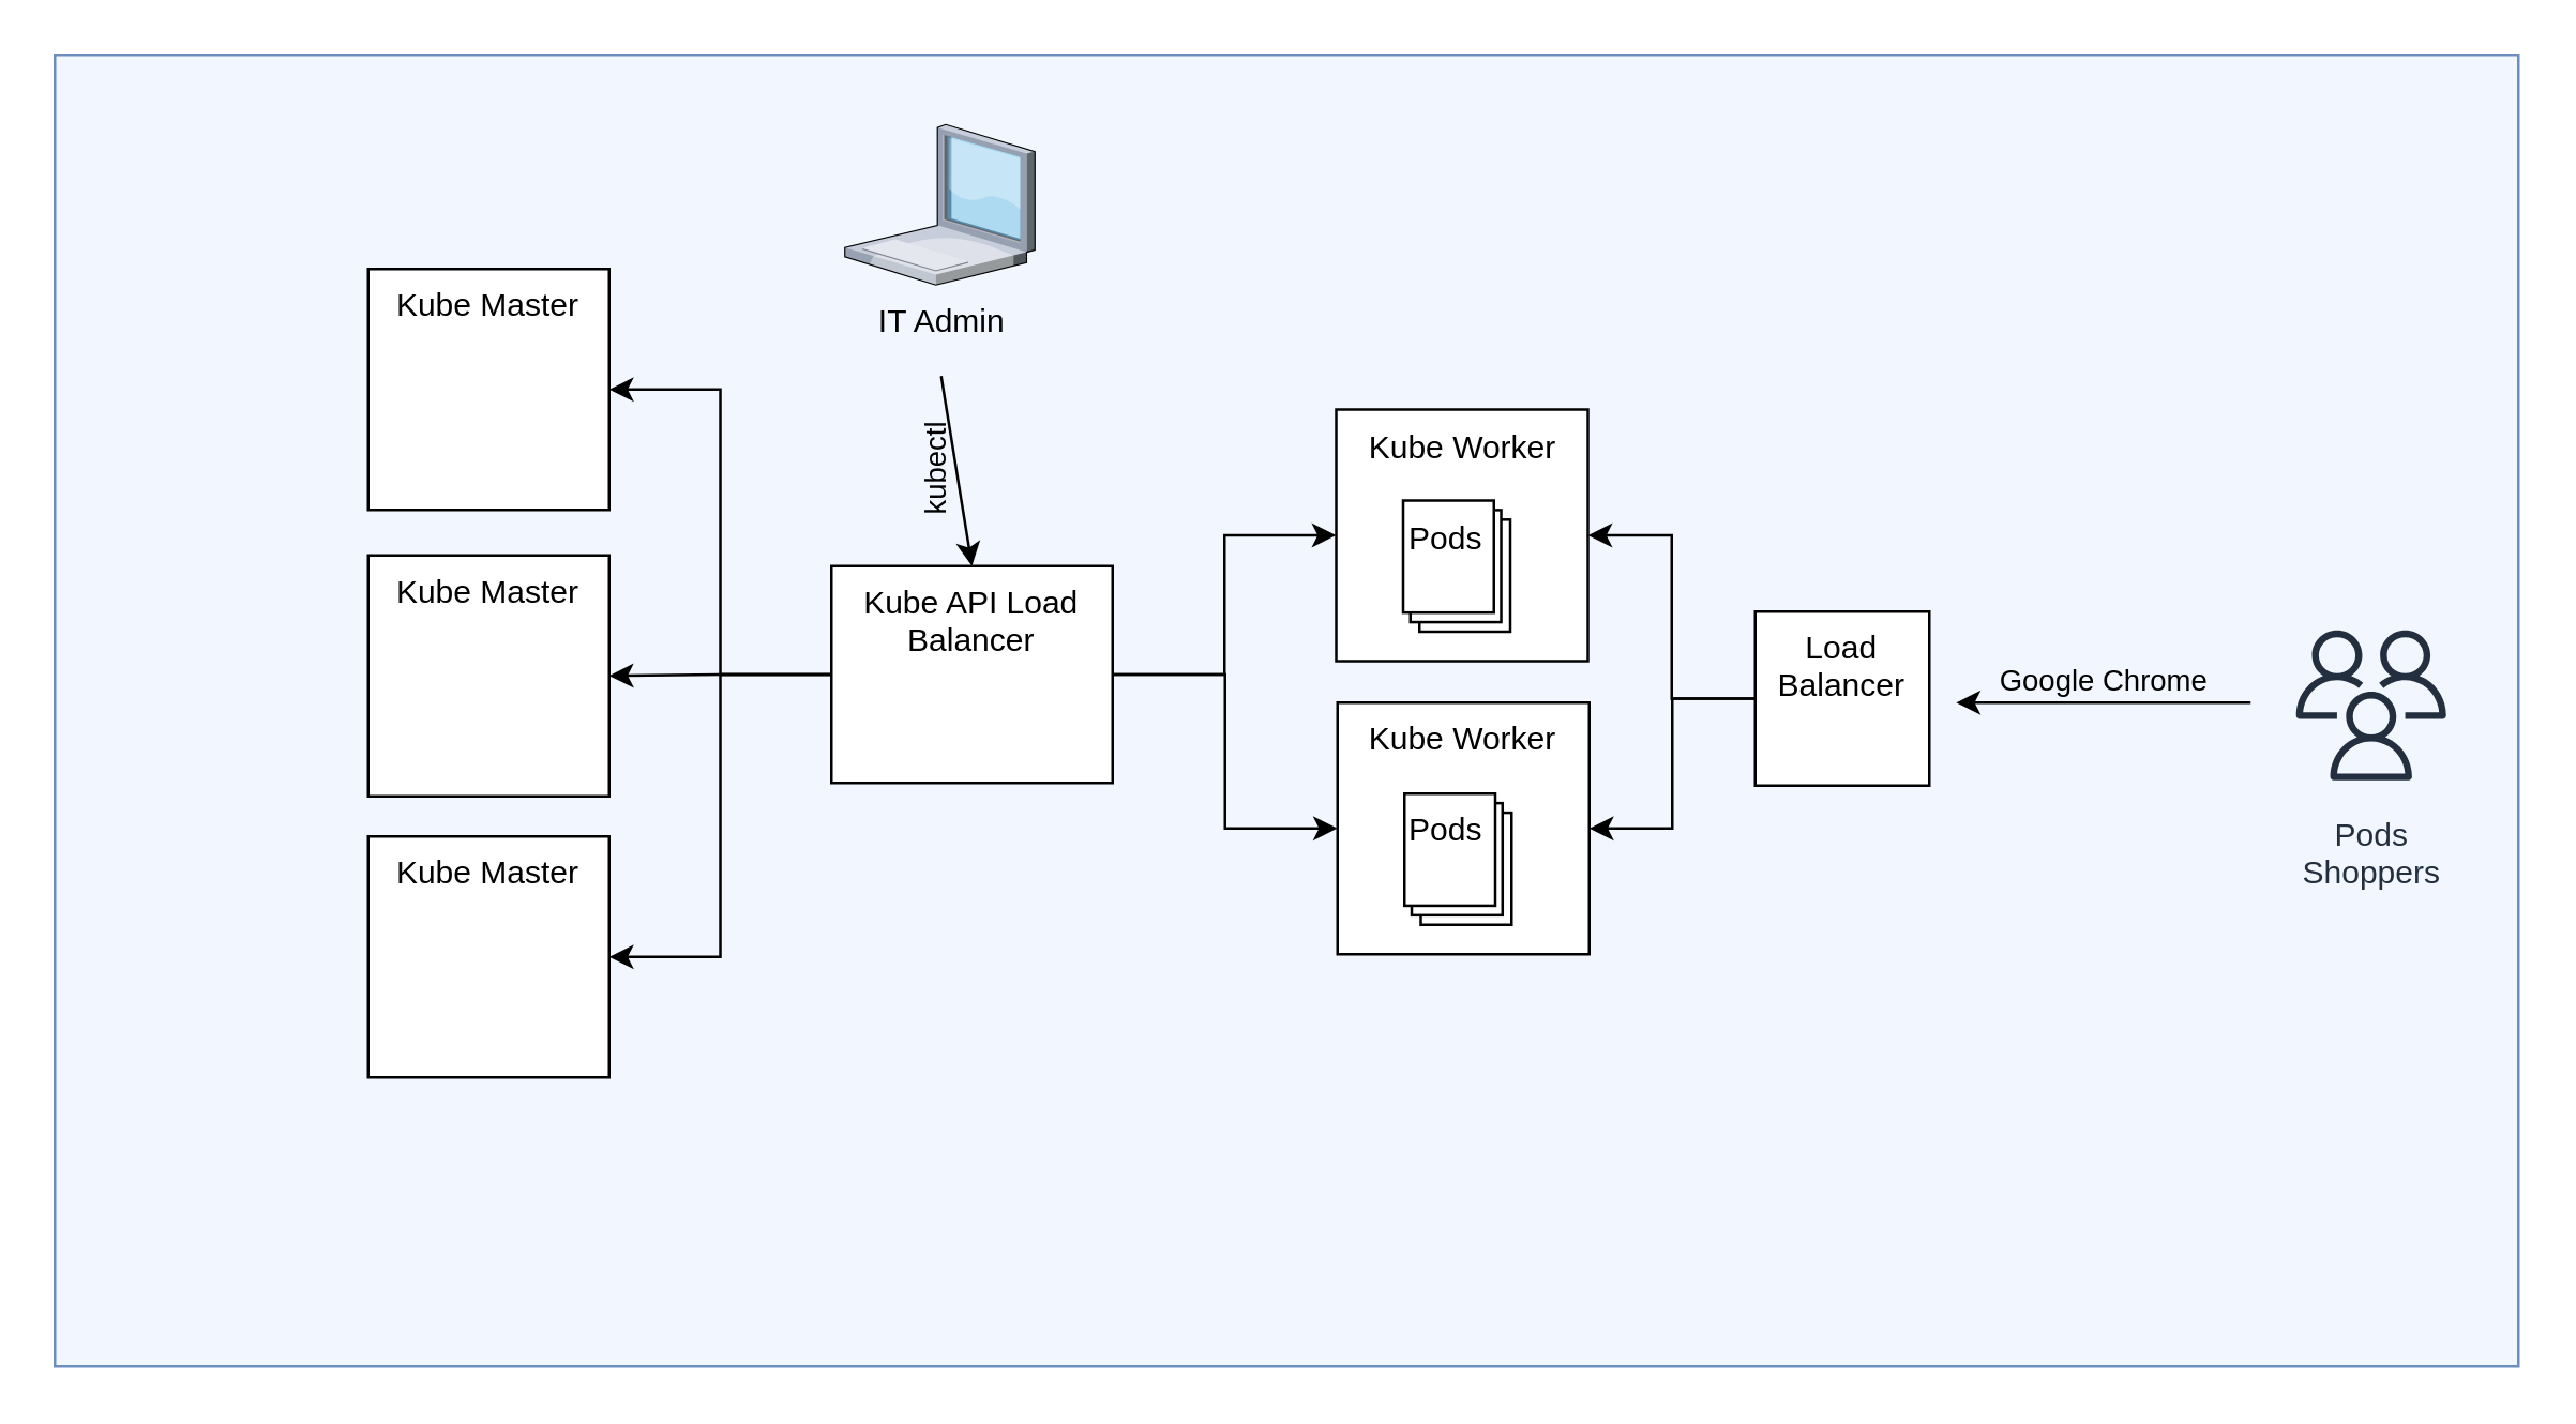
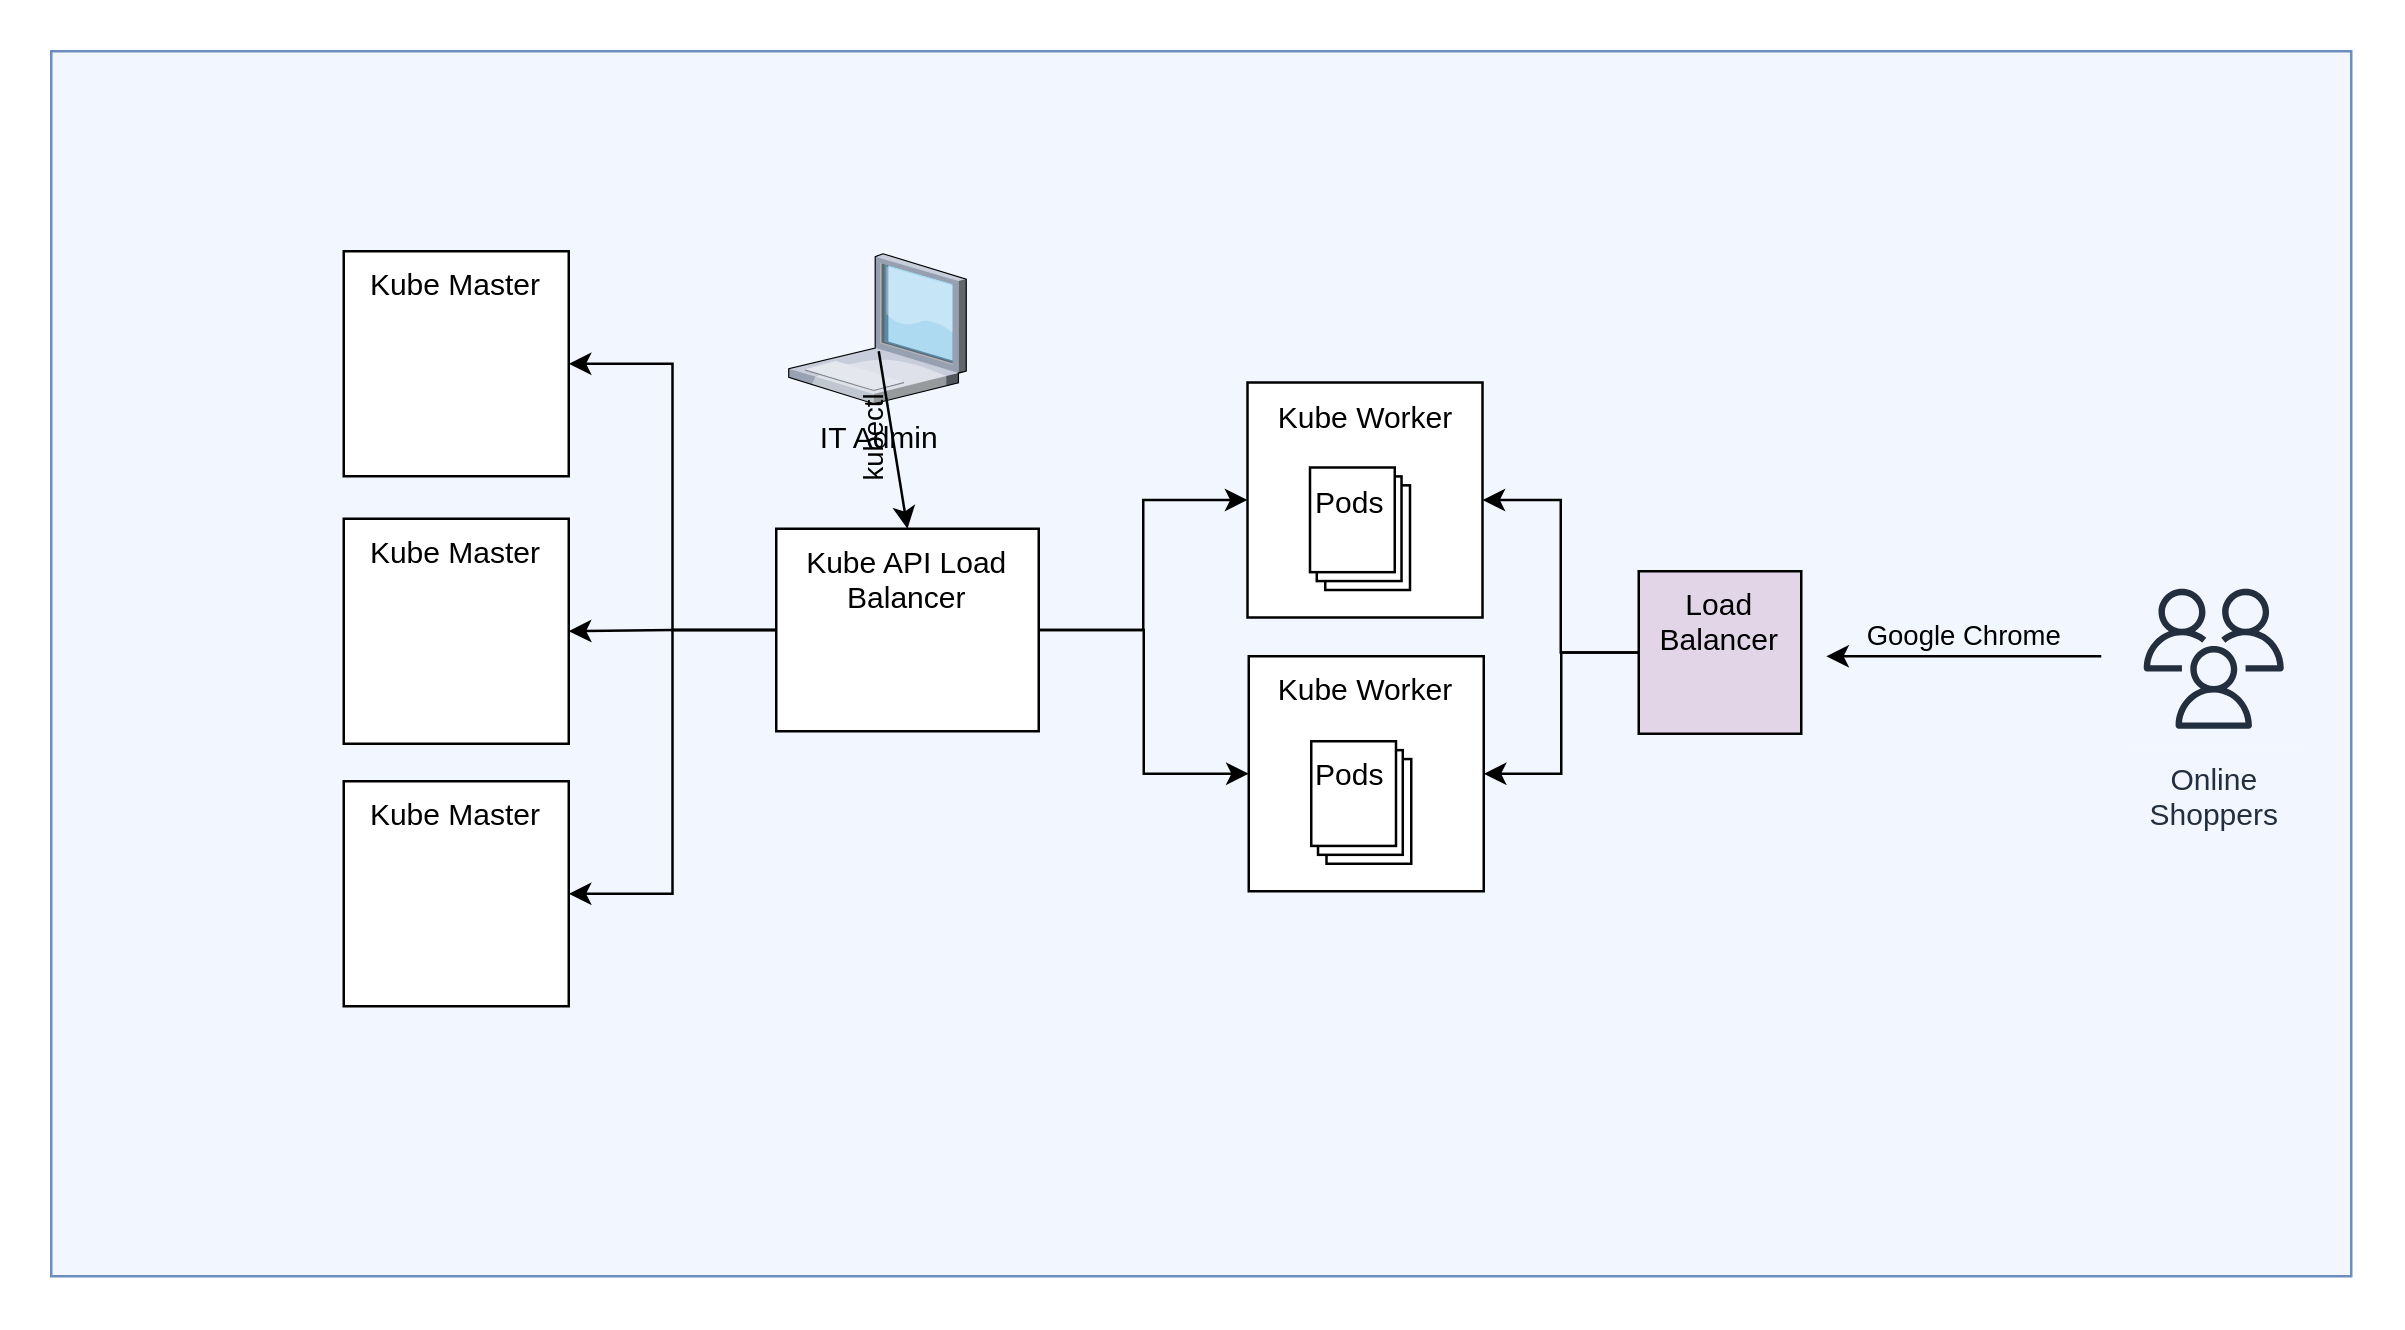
  <mxCell id="0" />
  <mxCell id="1" parent="0" />
  <mxCell id="2" value="" style="rounded=0;whiteSpace=wrap;html=1;fillColor=#F2F7FF;strokeColor=#6c8ebf;gradientColor=none;" parent="1" vertex="1"><mxGeometry x="20" y="20" width="920" height="490" as="geometry" /></mxCell>
  <mxCell id="3" style="edgeStyle=orthogonalEdgeStyle;rounded=0;orthogonalLoop=1;jettySize=auto;html=1;exitX=0;exitY=0.5;exitDx=0;exitDy=0;entryX=1;entryY=0.5;entryDx=0;entryDy=0;" edge="1" parent="1" source="5" target="18"><mxGeometry relative="1" as="geometry" /></mxCell>
  <mxCell id="4" style="edgeStyle=orthogonalEdgeStyle;rounded=0;orthogonalLoop=1;jettySize=auto;html=1;exitX=0;exitY=0.5;exitDx=0;exitDy=0;entryX=1;entryY=0.5;entryDx=0;entryDy=0;" edge="1" parent="1" source="5" target="27"><mxGeometry relative="1" as="geometry" /></mxCell>
- <mxCell id="5" value="Load Balancer&lt;br&gt;" style="whiteSpace=wrap;html=1;aspect=fixed;horizontal=1;verticalAlign=top;" vertex="1" parent="1"><mxGeometry x="655" y="228" width="65" height="65" as="geometry" /></mxCell>
- <mxCell id="6" value="IT Admin" style="verticalLabelPosition=bottom;aspect=fixed;html=1;verticalAlign=top;strokeColor=none;align=center;outlineConnect=0;shape=mxgraph.citrix.laptop_1;" parent="1" vertex="1"><mxGeometry x="315" y="46" width="71" height="60" as="geometry" /></mxCell>
- <mxCell id="7" value="Pods&lt;br&gt;Shoppers&lt;br&gt;&lt;br&gt;" style="outlineConnect=0;fontColor=#232F3E;gradientColor=none;strokeColor=#232F3E;fillColor=#F2F7FF;dashed=0;verticalLabelPosition=bottom;verticalAlign=top;align=center;html=1;fontSize=12;fontStyle=0;aspect=fixed;shape=mxgraph.aws4.resourceIcon;resIcon=mxgraph.aws4.users;labelBackgroundColor=none;" parent="1" vertex="1"><mxGeometry x="850" y="228" width="70" height="70" as="geometry" /></mxCell>
+ <mxCell id="5" value="Load Balancer&lt;br&gt;" style="whiteSpace=wrap;html=1;aspect=fixed;horizontal=1;verticalAlign=top;fillColor=#e1d5e7;" vertex="1" parent="1"><mxGeometry x="655" y="228" width="65" height="65" as="geometry" /></mxCell>
+ <mxCell id="6" value="IT Admin" style="verticalLabelPosition=bottom;aspect=fixed;html=1;verticalAlign=top;strokeColor=none;align=center;outlineConnect=0;shape=mxgraph.citrix.laptop_1;" parent="1" vertex="1"><mxGeometry x="315" y="101" width="71" height="60" as="geometry" /></mxCell>
+ <mxCell id="7" value="Online&lt;br&gt;Shoppers&lt;br&gt;&lt;br&gt;" style="outlineConnect=0;fontColor=#232F3E;gradientColor=none;strokeColor=#232F3E;fillColor=#F2F7FF;dashed=0;verticalLabelPosition=bottom;verticalAlign=top;align=center;html=1;fontSize=12;fontStyle=0;aspect=fixed;shape=mxgraph.aws4.resourceIcon;resIcon=mxgraph.aws4.users;labelBackgroundColor=none;" parent="1" vertex="1"><mxGeometry x="850" y="228" width="70" height="70" as="geometry" /></mxCell>
  <mxCell id="8" value="Google Chrome&lt;br&gt;" style="endArrow=classic;html=1;spacingBottom=17;labelBackgroundColor=#F2F7FF;" parent="1" edge="1"><mxGeometry width="50" height="50" relative="1" as="geometry"><mxPoint x="840" y="262" as="sourcePoint" /><mxPoint x="730" y="262" as="targetPoint" /></mxGeometry></mxCell>
  <mxCell id="9" style="edgeStyle=orthogonalEdgeStyle;rounded=0;orthogonalLoop=1;jettySize=auto;html=1;exitX=0.5;exitY=0;exitDx=0;exitDy=0;" edge="1" parent="1" source="14" target="18"><mxGeometry relative="1" as="geometry" /></mxCell>
  <mxCell id="10" style="edgeStyle=orthogonalEdgeStyle;rounded=0;orthogonalLoop=1;jettySize=auto;html=1;exitX=0.5;exitY=0;exitDx=0;exitDy=0;entryX=0;entryY=0.5;entryDx=0;entryDy=0;" edge="1" parent="1" source="14" target="27"><mxGeometry relative="1" as="geometry" /></mxCell>
  <mxCell id="11" style="edgeStyle=orthogonalEdgeStyle;rounded=0;orthogonalLoop=1;jettySize=auto;html=1;exitX=0.5;exitY=1;exitDx=0;exitDy=0;entryX=1;entryY=0.5;entryDx=0;entryDy=0;labelBackgroundColor=none;" edge="1" parent="1" source="14" target="36"><mxGeometry relative="1" as="geometry" /></mxCell>
  <mxCell id="12" style="edgeStyle=orthogonalEdgeStyle;rounded=0;orthogonalLoop=1;jettySize=auto;html=1;exitX=0.5;exitY=1;exitDx=0;exitDy=0;entryX=1;entryY=0.5;entryDx=0;entryDy=0;labelBackgroundColor=none;" edge="1" parent="1" source="14" target="37"><mxGeometry relative="1" as="geometry" /></mxCell>
  <mxCell id="13" style="edgeStyle=orthogonalEdgeStyle;rounded=0;orthogonalLoop=1;jettySize=auto;html=1;exitX=0.5;exitY=1;exitDx=0;exitDy=0;entryX=1;entryY=0.5;entryDx=0;entryDy=0;labelBackgroundColor=none;" edge="1" parent="1" source="14" target="35"><mxGeometry relative="1" as="geometry" /></mxCell>
  <mxCell id="14" value="Kube API Load Balancer&lt;br&gt;" style="whiteSpace=wrap;html=1;aspect=fixed;horizontal=1;verticalAlign=top;direction=south;" vertex="1" parent="1"><mxGeometry x="310" y="211" width="105" height="81" as="geometry" /></mxCell>
  <mxCell id="15" value="" style="group" vertex="1" connectable="0" parent="1"><mxGeometry x="498.5" y="152.5" width="94" height="94" as="geometry" /></mxCell>
  <mxCell id="16" value="" style="group" vertex="1" connectable="0" parent="15"><mxGeometry width="94" height="94" as="geometry" /></mxCell>
  <mxCell id="17" value="" style="group" vertex="1" connectable="0" parent="16"><mxGeometry width="94" height="94" as="geometry" /></mxCell>
  <mxCell id="18" value="Kube Worker&lt;br&gt;" style="whiteSpace=wrap;html=1;aspect=fixed;horizontal=1;verticalAlign=top;" vertex="1" parent="17"><mxGeometry width="94" height="94" as="geometry" /></mxCell>
  <mxCell id="19" value="" style="group" vertex="1" connectable="0" parent="17"><mxGeometry x="25" y="34" width="40" height="49" as="geometry" /></mxCell>
  <mxCell id="20" value="" style="group" vertex="1" connectable="0" parent="19"><mxGeometry width="40" height="49" as="geometry" /></mxCell>
  <mxCell id="21" value="Pods&lt;br&gt;" style="rounded=0;whiteSpace=wrap;html=1;align=left;verticalAlign=top;" vertex="1" parent="20"><mxGeometry x="6.102" y="7.127" width="33.898" height="41.873" as="geometry" /></mxCell>
  <mxCell id="22" value="Pods&lt;br&gt;" style="rounded=0;whiteSpace=wrap;html=1;align=left;verticalAlign=top;" vertex="1" parent="20"><mxGeometry x="2.712" y="3.564" width="33.898" height="41.873" as="geometry" /></mxCell>
  <mxCell id="23" value="Pods&lt;br&gt;" style="rounded=0;whiteSpace=wrap;html=1;align=left;verticalAlign=top;" vertex="1" parent="20"><mxGeometry width="33.898" height="41.873" as="geometry" /></mxCell>
  <mxCell id="24" value="" style="group" vertex="1" connectable="0" parent="1"><mxGeometry x="499" y="262" width="94" height="94" as="geometry" /></mxCell>
  <mxCell id="25" value="" style="group" vertex="1" connectable="0" parent="24"><mxGeometry width="94" height="94" as="geometry" /></mxCell>
  <mxCell id="26" value="" style="group" vertex="1" connectable="0" parent="25"><mxGeometry width="94" height="94" as="geometry" /></mxCell>
  <mxCell id="27" value="Kube Worker&lt;br&gt;" style="whiteSpace=wrap;html=1;aspect=fixed;horizontal=1;verticalAlign=top;" vertex="1" parent="26"><mxGeometry width="94" height="94" as="geometry" /></mxCell>
  <mxCell id="28" value="" style="group" vertex="1" connectable="0" parent="26"><mxGeometry x="25" y="34" width="40" height="49" as="geometry" /></mxCell>
  <mxCell id="29" value="" style="group" vertex="1" connectable="0" parent="28"><mxGeometry width="40" height="49" as="geometry" /></mxCell>
  <mxCell id="30" value="Pods&lt;br&gt;" style="rounded=0;whiteSpace=wrap;html=1;align=left;verticalAlign=top;" vertex="1" parent="29"><mxGeometry x="6.102" y="7.127" width="33.898" height="41.873" as="geometry" /></mxCell>
  <mxCell id="31" value="Pods&lt;br&gt;" style="rounded=0;whiteSpace=wrap;html=1;align=left;verticalAlign=top;" vertex="1" parent="29"><mxGeometry x="2.712" y="3.564" width="33.898" height="41.873" as="geometry" /></mxCell>
  <mxCell id="32" value="Pods&lt;br&gt;" style="rounded=0;whiteSpace=wrap;html=1;align=left;verticalAlign=top;" vertex="1" parent="29"><mxGeometry width="33.898" height="41.873" as="geometry" /></mxCell>
  <mxCell id="33" value="kubectl" style="endArrow=classic;html=1;entryX=0;entryY=0.5;entryDx=0;entryDy=0;verticalAlign=middle;horizontal=0;spacingTop=0;spacingLeft=0;spacingRight=16;labelBackgroundColor=none;" edge="1" parent="1" target="14"><mxGeometry width="50" height="50" relative="1" as="geometry"><mxPoint x="351" y="140" as="sourcePoint" /><mxPoint x="351" y="197" as="targetPoint" /></mxGeometry></mxCell>
  <mxCell id="34" value="" style="group" vertex="1" connectable="0" parent="1"><mxGeometry x="90" y="100" width="70" height="71" as="geometry" /></mxCell>
  <mxCell id="35" value="Kube Master&lt;br&gt;" style="whiteSpace=wrap;html=1;aspect=fixed;horizontal=1;verticalAlign=top;" vertex="1" parent="1"><mxGeometry x="137" y="100" width="90" height="90" as="geometry" /></mxCell>
  <mxCell id="36" value="Kube Master&lt;br&gt;" style="whiteSpace=wrap;html=1;aspect=fixed;horizontal=1;verticalAlign=top;" vertex="1" parent="1"><mxGeometry x="137" y="207" width="90" height="90" as="geometry" /></mxCell>
  <mxCell id="37" value="Kube Master&lt;br&gt;" style="whiteSpace=wrap;html=1;aspect=fixed;horizontal=1;verticalAlign=top;" vertex="1" parent="1"><mxGeometry x="137" y="312" width="90" height="90" as="geometry" /></mxCell>
